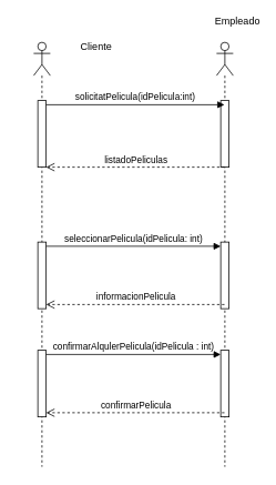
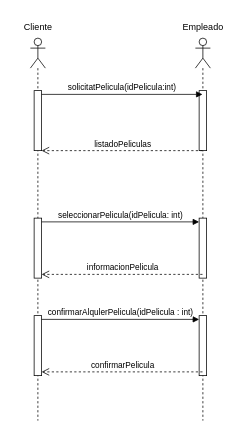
  <mxCell id="0" />
  <mxCell id="1" parent="0" />
  <mxCell id="2" value="" style="shape=umlLifeline;perimeter=lifelinePerimeter;whiteSpace=wrap;html=1;container=1;dropTarget=0;collapsible=0;recursiveResize=0;outlineConnect=0;portConstraint=eastwest;newEdgeStyle={&quot;curved&quot;:0,&quot;rounded&quot;:0};participant=umlActor;" parent="1" vertex="1"><mxGeometry x="260" y="50" width="20" height="510" as="geometry" /></mxCell>
  <mxCell id="3" value="" style="html=1;points=[[0,0,0,0,5],[0,1,0,0,-5],[1,0,0,0,5],[1,1,0,0,-5]];perimeter=orthogonalPerimeter;outlineConnect=0;targetShapes=umlLifeline;portConstraint=eastwest;newEdgeStyle={&quot;curved&quot;:0,&quot;rounded&quot;:0};" parent="2" vertex="1"><mxGeometry x="5" y="70" width="10" height="80" as="geometry" /></mxCell>
  <mxCell id="4" value="" style="html=1;points=[[0,0,0,0,5],[0,1,0,0,-5],[1,0,0,0,5],[1,1,0,0,-5]];perimeter=orthogonalPerimeter;outlineConnect=0;targetShapes=umlLifeline;portConstraint=eastwest;newEdgeStyle={&quot;curved&quot;:0,&quot;rounded&quot;:0};" parent="2" vertex="1"><mxGeometry x="5" y="240" width="10" height="80" as="geometry" /></mxCell>
  <mxCell id="5" value="" style="html=1;points=[[0,0,0,0,5],[0,1,0,0,-5],[1,0,0,0,5],[1,1,0,0,-5]];perimeter=orthogonalPerimeter;outlineConnect=0;targetShapes=umlLifeline;portConstraint=eastwest;newEdgeStyle={&quot;curved&quot;:0,&quot;rounded&quot;:0};" parent="2" vertex="1"><mxGeometry x="5" y="370" width="10" height="80" as="geometry" /></mxCell>
- <mxCell id="6" value="Empleado" style="text;html=1;align=center;verticalAlign=middle;resizable=0;points=[];autosize=1;strokeColor=none;fillColor=none;" parent="1" vertex="1"><mxGeometry x="245" y="10" width="80" height="30" as="geometry" /></mxCell>
+ <mxCell id="6" value="Empleado" style="text;html=1;align=center;verticalAlign=middle;resizable=0;points=[];autosize=1;strokeColor=none;fillColor=none;" parent="1" vertex="1"><mxGeometry x="230" y="20" width="80" height="30" as="geometry" /></mxCell>
  <mxCell id="7" value="" style="shape=umlLifeline;perimeter=lifelinePerimeter;whiteSpace=wrap;html=1;container=1;dropTarget=0;collapsible=0;recursiveResize=0;outlineConnect=0;portConstraint=eastwest;newEdgeStyle={&quot;curved&quot;:0,&quot;rounded&quot;:0};participant=umlActor;" parent="1" vertex="1"><mxGeometry x="40" y="50" width="20" height="510" as="geometry" /></mxCell>
  <mxCell id="8" value="" style="html=1;points=[[0,0,0,0,5],[0,1,0,0,-5],[1,0,0,0,5],[1,1,0,0,-5]];perimeter=orthogonalPerimeter;outlineConnect=0;targetShapes=umlLifeline;portConstraint=eastwest;newEdgeStyle={&quot;curved&quot;:0,&quot;rounded&quot;:0};" parent="7" vertex="1"><mxGeometry x="5" y="70" width="10" height="80" as="geometry" /></mxCell>
  <mxCell id="9" value="" style="html=1;points=[[0,0,0,0,5],[0,1,0,0,-5],[1,0,0,0,5],[1,1,0,0,-5]];perimeter=orthogonalPerimeter;outlineConnect=0;targetShapes=umlLifeline;portConstraint=eastwest;newEdgeStyle={&quot;curved&quot;:0,&quot;rounded&quot;:0};" parent="7" vertex="1"><mxGeometry x="5" y="240" width="10" height="80" as="geometry" /></mxCell>
  <mxCell id="10" value="" style="html=1;points=[[0,0,0,0,5],[0,1,0,0,-5],[1,0,0,0,5],[1,1,0,0,-5]];perimeter=orthogonalPerimeter;outlineConnect=0;targetShapes=umlLifeline;portConstraint=eastwest;newEdgeStyle={&quot;curved&quot;:0,&quot;rounded&quot;:0};" parent="7" vertex="1"><mxGeometry x="5" y="370" width="10" height="80" as="geometry" /></mxCell>
- <mxCell id="11" value="Cliente" style="text;html=1;align=center;verticalAlign=middle;resizable=0;points=[];autosize=1;strokeColor=none;fillColor=none;" parent="1" vertex="1"><mxGeometry x="85" y="40" width="60" height="30" as="geometry" /></mxCell>
+ <mxCell id="11" value="Cliente" style="text;html=1;align=center;verticalAlign=middle;resizable=0;points=[];autosize=1;strokeColor=none;fillColor=none;" parent="1" vertex="1"><mxGeometry x="20" y="20" width="60" height="30" as="geometry" /></mxCell>
  <mxCell id="12" value="solicitatPelicula(idPelicula:int)" style="html=1;verticalAlign=bottom;endArrow=block;curved=0;rounded=0;exitX=1;exitY=0;exitDx=0;exitDy=5;exitPerimeter=0;" parent="1" source="8" target="2" edge="1"><mxGeometry width="80" relative="1" as="geometry"><mxPoint x="90" y="150" as="sourcePoint" /><mxPoint x="170" y="150" as="targetPoint" /></mxGeometry></mxCell>
  <mxCell id="13" value="listadoPeliculas" style="html=1;verticalAlign=bottom;endArrow=open;dashed=1;endSize=8;curved=0;rounded=0;" parent="1" source="2" target="8" edge="1"><mxGeometry relative="1" as="geometry"><mxPoint x="250" y="210" as="sourcePoint" /><mxPoint x="170" y="210" as="targetPoint" /></mxGeometry></mxCell>
  <mxCell id="14" value="seleccionarPelicula(idPelicula: int)" style="html=1;verticalAlign=bottom;endArrow=block;curved=0;rounded=0;exitX=1;exitY=0;exitDx=0;exitDy=5;exitPerimeter=0;entryX=0;entryY=0;entryDx=0;entryDy=5;entryPerimeter=0;" parent="1" source="9" target="4" edge="1"><mxGeometry width="80" relative="1" as="geometry"><mxPoint x="110" y="300" as="sourcePoint" /><mxPoint x="190" y="300" as="targetPoint" /></mxGeometry></mxCell>
  <mxCell id="15" value="informacionPelicula" style="html=1;verticalAlign=bottom;endArrow=open;dashed=1;endSize=8;curved=0;rounded=0;entryX=1;entryY=1;entryDx=0;entryDy=-5;entryPerimeter=0;" parent="1" source="2" target="9" edge="1"><mxGeometry relative="1" as="geometry"><mxPoint x="150" y="370" as="sourcePoint" /><mxPoint x="-65" y="370" as="targetPoint" /></mxGeometry></mxCell>
  <mxCell id="16" value="confirmarAlqulerPelicula(idPelicula : int)" style="html=1;verticalAlign=bottom;endArrow=block;curved=0;rounded=0;exitX=1;exitY=0;exitDx=0;exitDy=5;exitPerimeter=0;entryX=0;entryY=0;entryDx=0;entryDy=5;entryPerimeter=0;" parent="1" source="10" target="5" edge="1"><mxGeometry width="80" relative="1" as="geometry"><mxPoint x="140" y="440" as="sourcePoint" /><mxPoint x="220" y="440" as="targetPoint" /></mxGeometry></mxCell>
  <mxCell id="17" value="confirmarPelicula" style="html=1;verticalAlign=bottom;endArrow=open;dashed=1;endSize=8;curved=0;rounded=0;entryX=1;entryY=1;entryDx=0;entryDy=-5;entryPerimeter=0;" parent="1" source="2" target="10" edge="1"><mxGeometry relative="1" as="geometry"><mxPoint x="230" y="490" as="sourcePoint" /><mxPoint x="150" y="490" as="targetPoint" /></mxGeometry></mxCell>
